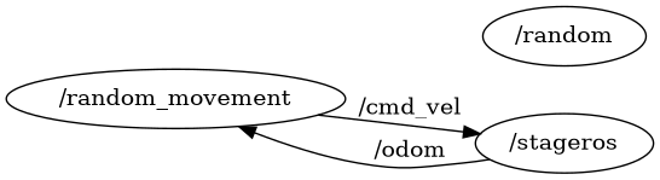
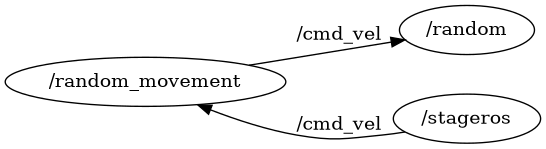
  digraph {
    compound=True
    rank=same
    rankdir=LR
    ranksep=0.2
    node [shape=ellipse]
    edge [penwidth=1]
    n1 [height=0.5 label="/random" width=1.3721]
    n2 [height=0.5 label="/random_movement" width=2.8525]
    n3 [height=0.5 label="/stageros" width=1.4985]
-   n2 -> n3 [label="/cmd_vel"]
-   n3 -> n2 [label="/odom"]
+   n2 -> n1 [label="/cmd_vel"]
+   n3 -> n2 [label="/cmd_vel"]
  }
